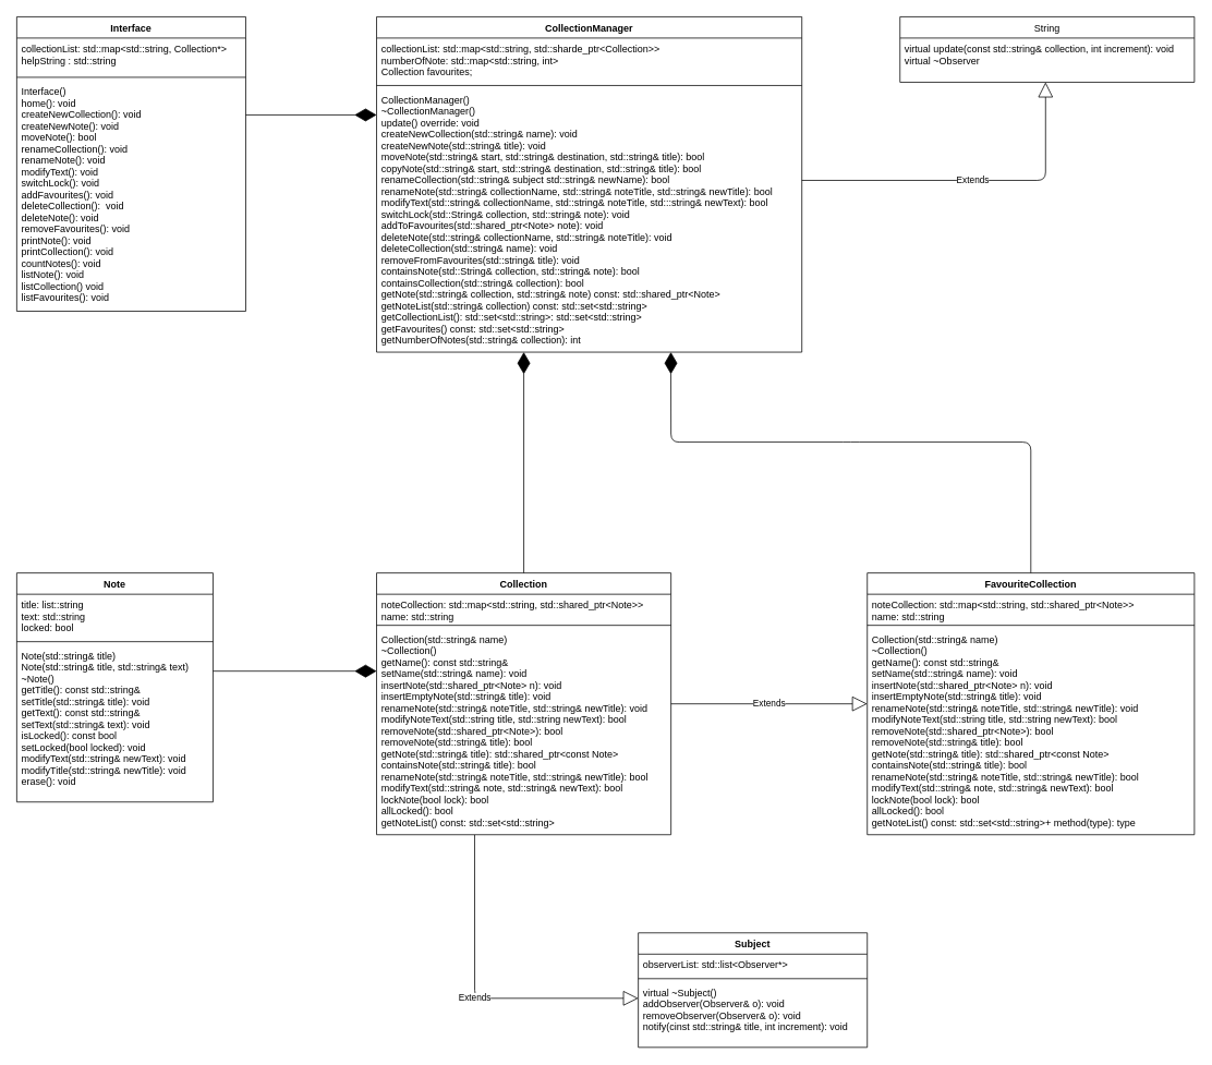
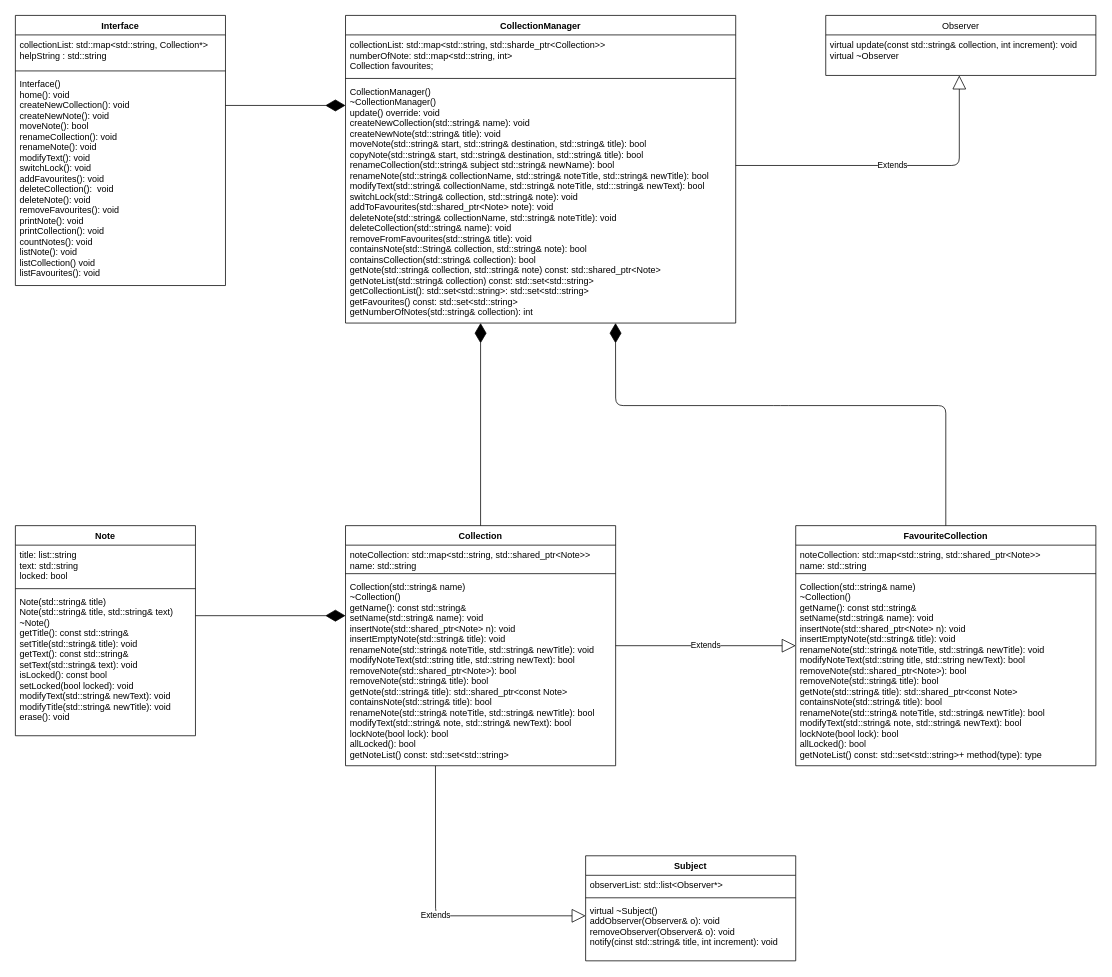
  <mxCell id="0" />
  <mxCell id="1" parent="0" />
  <mxCell id="2" value="Interface" style="swimlane;fontStyle=1;align=center;verticalAlign=top;childLayout=stackLayout;horizontal=1;startSize=26;horizontalStack=0;resizeParent=1;resizeParentMax=0;resizeLast=0;collapsible=1;marginBottom=0;" parent="1" vertex="1"><mxGeometry x="20" y="20" width="280" height="360" as="geometry" /></mxCell>
  <mxCell id="3" value="collectionList: std::map&lt;std::string, Collection*&gt;&#10;helpString : std::string&#10;" style="text;strokeColor=none;fillColor=none;align=left;verticalAlign=top;spacingLeft=4;spacingRight=4;overflow=hidden;rotatable=0;points=[[0,0.5],[1,0.5]];portConstraint=eastwest;" parent="2" vertex="1"><mxGeometry y="26" width="280" height="44" as="geometry" /></mxCell>
  <mxCell id="4" value="" style="line;strokeWidth=1;fillColor=none;align=left;verticalAlign=middle;spacingTop=-1;spacingLeft=3;spacingRight=3;rotatable=0;labelPosition=right;points=[];portConstraint=eastwest;" parent="2" vertex="1"><mxGeometry y="70" width="280" height="8" as="geometry" /></mxCell>
  <mxCell id="5" value="Interface()&#10;home(): void&#10;createNewCollection(): void&#10;createNewNote(): void&#10;moveNote(): bool&#10;renameCollection(): void&#10;renameNote(): void&#10;modifyText(): void&#10;switchLock(): void&#10;addFavourites(): void&#10;deleteCollection():  void&#10;deleteNote(): void&#10;removeFavourites(): void&#10;printNote(): void&#10;printCollection(): void&#10;countNotes(): void&#10;listNote(): void&#10;listCollection() void&#10;listFavourites(): void" style="text;strokeColor=none;fillColor=none;align=left;verticalAlign=top;spacingLeft=4;spacingRight=4;overflow=hidden;rotatable=0;points=[[0,0.5],[1,0.5]];portConstraint=eastwest;" parent="2" vertex="1"><mxGeometry y="78" width="280" height="282" as="geometry" /></mxCell>
  <mxCell id="6" value="Note" style="swimlane;fontStyle=1;align=center;verticalAlign=top;childLayout=stackLayout;horizontal=1;startSize=26;horizontalStack=0;resizeParent=1;resizeParentMax=0;resizeLast=0;collapsible=1;marginBottom=0;" parent="1" vertex="1"><mxGeometry x="20" y="700" width="240" height="280" as="geometry" /></mxCell>
  <mxCell id="7" value="title: list::string&#10;text: std::string&#10;locked: bool" style="text;strokeColor=none;fillColor=none;align=left;verticalAlign=top;spacingLeft=4;spacingRight=4;overflow=hidden;rotatable=0;points=[[0,0.5],[1,0.5]];portConstraint=eastwest;" parent="6" vertex="1"><mxGeometry y="26" width="240" height="54" as="geometry" /></mxCell>
  <mxCell id="8" value="" style="line;strokeWidth=1;fillColor=none;align=left;verticalAlign=middle;spacingTop=-1;spacingLeft=3;spacingRight=3;rotatable=0;labelPosition=right;points=[];portConstraint=eastwest;" parent="6" vertex="1"><mxGeometry y="80" width="240" height="8" as="geometry" /></mxCell>
  <mxCell id="9" value="Note(std::string&amp; title)&#10;Note(std::string&amp; title, std::string&amp; text)&#10;~Note()&#10;getTitle(): const std::string&amp;&#10;setTitle(std::string&amp; title): void&#10;getText(): const std::string&amp;&#10;setText(std::string&amp; text): void&#10;isLocked(): const bool&#10;setLocked(bool locked): void&#10;modifyText(std::string&amp; newText): void&#10;modifyTitle(std::string&amp; newTitle): void&#10;erase(): void&#10;" style="text;strokeColor=none;fillColor=none;align=left;verticalAlign=top;spacingLeft=4;spacingRight=4;overflow=hidden;rotatable=0;points=[[0,0.5],[1,0.5]];portConstraint=eastwest;" parent="6" vertex="1"><mxGeometry y="88" width="240" height="192" as="geometry" /></mxCell>
  <mxCell id="10" value="Collection" style="swimlane;fontStyle=1;align=center;verticalAlign=top;childLayout=stackLayout;horizontal=1;startSize=26;horizontalStack=0;resizeParent=1;resizeParentMax=0;resizeLast=0;collapsible=1;marginBottom=0;" parent="1" vertex="1"><mxGeometry x="460" y="700" width="360" height="320" as="geometry"><mxRectangle x="560" y="720" width="90" height="26" as="alternateBounds" /></mxGeometry></mxCell>
  <mxCell id="11" value="noteCollection: std::map&lt;std::string, std::shared_ptr&lt;Note&gt;&gt;&#10;name: std::string" style="text;strokeColor=none;fillColor=none;align=left;verticalAlign=top;spacingLeft=4;spacingRight=4;overflow=hidden;rotatable=0;points=[[0,0.5],[1,0.5]];portConstraint=eastwest;" parent="10" vertex="1"><mxGeometry y="26" width="360" height="34" as="geometry" /></mxCell>
  <mxCell id="12" value="" style="line;strokeWidth=1;fillColor=none;align=left;verticalAlign=middle;spacingTop=-1;spacingLeft=3;spacingRight=3;rotatable=0;labelPosition=right;points=[];portConstraint=eastwest;" parent="10" vertex="1"><mxGeometry y="60" width="360" height="8" as="geometry" /></mxCell>
  <mxCell id="13" value="Collection(std::string&amp; name)&#10;~Collection()&#10;getName(): const std::string&amp;&#10;setName(std::string&amp; name): void&#10;insertNote(std::shared_ptr&lt;Note&gt; n): void&#10;insertEmptyNote(std::string&amp; title): void&#10;renameNote(std::string&amp; noteTitle, std::string&amp; newTitle): void&#10;modifyNoteText(std::string title, std::string newText): bool&#10;removeNote(std::shared_ptr&lt;Note&gt;): bool&#10;removeNote(std::string&amp; title): bool&#10;getNote(std::string&amp; title): std::shared_ptr&lt;const Note&gt;&#10;containsNote(std::string&amp; title): bool&#10;renameNote(std::string&amp; noteTitle, std::string&amp; newTitle): bool &#10;modifyText(std::string&amp; note, std::string&amp; newText): bool&#10;lockNote(bool lock): bool&#10;allLocked(): bool&#10;getNoteList() const: std::set&lt;std::string&gt;" style="text;strokeColor=none;fillColor=none;align=left;verticalAlign=top;spacingLeft=4;spacingRight=4;overflow=hidden;rotatable=0;points=[[0,0.5],[1,0.5]];portConstraint=eastwest;" parent="10" vertex="1"><mxGeometry y="68" width="360" height="252" as="geometry" /></mxCell>
  <mxCell id="14" value="" style="endArrow=diamondThin;endFill=1;endSize=24;html=1;" parent="1" edge="1"><mxGeometry width="160" relative="1" as="geometry"><mxPoint x="260" y="820" as="sourcePoint" /><mxPoint x="460" y="820" as="targetPoint" /></mxGeometry></mxCell>
  <mxCell id="15" value="CollectionManager" style="swimlane;fontStyle=1;align=center;verticalAlign=top;childLayout=stackLayout;horizontal=1;startSize=26;horizontalStack=0;resizeParent=1;resizeParentMax=0;resizeLast=0;collapsible=1;marginBottom=0;" parent="1" vertex="1"><mxGeometry x="460" y="20" width="520" height="410" as="geometry" /></mxCell>
  <mxCell id="16" value="collectionList: std::map&lt;std::string, std::sharde_ptr&lt;Collection&gt;&gt; &#10;numberOfNote: std::map&lt;std::string, int&gt;&#10;Collection favourites;" style="text;strokeColor=none;fillColor=none;align=left;verticalAlign=top;spacingLeft=4;spacingRight=4;overflow=hidden;rotatable=0;points=[[0,0.5],[1,0.5]];portConstraint=eastwest;" parent="15" vertex="1"><mxGeometry y="26" width="520" height="54" as="geometry" /></mxCell>
  <mxCell id="17" value="" style="line;strokeWidth=1;fillColor=none;align=left;verticalAlign=middle;spacingTop=-1;spacingLeft=3;spacingRight=3;rotatable=0;labelPosition=right;points=[];portConstraint=eastwest;" parent="15" vertex="1"><mxGeometry y="80" width="520" height="8" as="geometry" /></mxCell>
  <mxCell id="18" value="CollectionManager()&#10;~CollectionManager()&#10;update() override: void&#10;createNewCollection(std::string&amp; name): void&#10;createNewNote(std::string&amp; title): void&#10;moveNote(std::string&amp; start, std::string&amp; destination, std::string&amp; title): bool&#10;copyNote(std::string&amp; start, std::string&amp; destination, std::string&amp; title): bool&#10;renameCollection(std::string&amp; subject std::string&amp; newName): bool&#10;renameNote(std::string&amp; collectionName, std::string&amp; noteTitle, std::string&amp; newTitle): bool&#10;modifyText(std::string&amp; collectionName, std::string&amp; noteTitle, std:::string&amp; newText): bool&#10;switchLock(std::String&amp; collection, std::string&amp; note): void&#10;addToFavourites(std::shared_ptr&lt;Note&gt; note): void&#10;deleteNote(std::string&amp; collectionName, std::string&amp; noteTitle): void&#10;deleteCollection(std::string&amp; name): void&#10;removeFromFavourites(std::string&amp; title): void&#10;containsNote(std::String&amp; collection, std::string&amp; note): bool&#10;containsCollection(std::string&amp; collection): bool&#10;getNote(std::string&amp; collection, std::string&amp; note) const: std::shared_ptr&lt;Note&gt;&#10;getNoteList(std::string&amp; collection) const: std::set&lt;std::string&gt;&#10;getCollectionList(): std::set&lt;std::string&gt;: std::set&lt;std::string&gt;&#10;getFavourites() const: std::set&lt;std::string&gt;&#10;getNumberOfNotes(std::string&amp; collection): int" style="text;strokeColor=none;fillColor=none;align=left;verticalAlign=top;spacingLeft=4;spacingRight=4;overflow=hidden;rotatable=0;points=[[0,0.5],[1,0.5]];portConstraint=eastwest;" parent="15" vertex="1"><mxGeometry y="88" width="520" height="322" as="geometry" /></mxCell>
  <mxCell id="19" value="Subject" style="swimlane;fontStyle=1;align=center;verticalAlign=top;childLayout=stackLayout;horizontal=1;startSize=26;horizontalStack=0;resizeParent=1;resizeParentMax=0;resizeLast=0;collapsible=1;marginBottom=0;" parent="1" vertex="1"><mxGeometry x="780" y="1140" width="280" height="140" as="geometry" /></mxCell>
  <mxCell id="20" value="observerList: std::list&lt;Observer*&gt;" style="text;strokeColor=none;fillColor=none;align=left;verticalAlign=top;spacingLeft=4;spacingRight=4;overflow=hidden;rotatable=0;points=[[0,0.5],[1,0.5]];portConstraint=eastwest;" parent="19" vertex="1"><mxGeometry y="26" width="280" height="26" as="geometry" /></mxCell>
  <mxCell id="21" value="" style="line;strokeWidth=1;fillColor=none;align=left;verticalAlign=middle;spacingTop=-1;spacingLeft=3;spacingRight=3;rotatable=0;labelPosition=right;points=[];portConstraint=eastwest;" parent="19" vertex="1"><mxGeometry y="52" width="280" height="8" as="geometry" /></mxCell>
  <mxCell id="22" value="virtual ~Subject()&#10;addObserver(Observer&amp; o): void&#10;removeObserver(Observer&amp; o): void&#10;notify(cinst std::string&amp; title, int increment): void" style="text;strokeColor=none;fillColor=none;align=left;verticalAlign=top;spacingLeft=4;spacingRight=4;overflow=hidden;rotatable=0;points=[[0,0.5],[1,0.5]];portConstraint=eastwest;" parent="19" vertex="1"><mxGeometry y="60" width="280" height="80" as="geometry" /></mxCell>
  <mxCell id="23" value="Extends" style="endArrow=block;endSize=16;endFill=0;html=1;exitX=0.333;exitY=1.001;exitDx=0;exitDy=0;exitPerimeter=0;" parent="1" edge="1" source="13"><mxGeometry width="160" relative="1" as="geometry"><mxPoint x="820" y="820" as="sourcePoint" /><mxPoint x="780" y="1220" as="targetPoint" /><Array as="points"><mxPoint x="580" y="1220" /></Array></mxGeometry></mxCell>
  <mxCell id="24" value="" style="endArrow=diamondThin;endFill=1;endSize=24;html=1;" parent="1" edge="1"><mxGeometry width="160" relative="1" as="geometry"><mxPoint x="300" y="140" as="sourcePoint" /><mxPoint x="460" y="140" as="targetPoint" /></mxGeometry></mxCell>
- <mxCell id="25" value="String" style="swimlane;fontStyle=0;childLayout=stackLayout;horizontal=1;startSize=26;fillColor=none;horizontalStack=0;resizeParent=1;resizeParentMax=0;resizeLast=0;collapsible=1;marginBottom=0;" parent="1" vertex="1"><mxGeometry x="1100" y="20" width="360" height="80" as="geometry" /></mxCell>
+ <mxCell id="25" value="Observer" style="swimlane;fontStyle=0;childLayout=stackLayout;horizontal=1;startSize=26;fillColor=none;horizontalStack=0;resizeParent=1;resizeParentMax=0;resizeLast=0;collapsible=1;marginBottom=0;" parent="1" vertex="1"><mxGeometry x="1100" y="20" width="360" height="80" as="geometry" /></mxCell>
  <mxCell id="26" value="virtual update(const std::string&amp; collection, int increment): void&#10;virtual ~Observer" style="text;strokeColor=none;fillColor=none;align=left;verticalAlign=top;spacingLeft=4;spacingRight=4;overflow=hidden;rotatable=0;points=[[0,0.5],[1,0.5]];portConstraint=eastwest;" parent="25" vertex="1"><mxGeometry y="26" width="360" height="54" as="geometry" /></mxCell>
  <mxCell id="27" value="Extends" style="endArrow=block;endSize=16;endFill=0;html=1;" parent="1" edge="1"><mxGeometry width="160" relative="1" as="geometry"><mxPoint x="980" y="220" as="sourcePoint" /><mxPoint x="1278" y="100" as="targetPoint" /><Array as="points"><mxPoint x="1278" y="220" /></Array></mxGeometry></mxCell>
  <mxCell id="28" value="" style="endArrow=diamondThin;endFill=1;endSize=24;html=1;exitX=0.5;exitY=0;exitDx=0;exitDy=0;" parent="1" edge="1" source="10"><mxGeometry width="160" relative="1" as="geometry"><mxPoint x="639.92" y="690" as="sourcePoint" /><mxPoint x="640" y="430" as="targetPoint" /></mxGeometry></mxCell>
  <mxCell id="29" value="FavouriteCollection" style="swimlane;fontStyle=1;align=center;verticalAlign=top;childLayout=stackLayout;horizontal=1;startSize=26;horizontalStack=0;resizeParent=1;resizeParentMax=0;resizeLast=0;collapsible=1;marginBottom=0;" vertex="1" parent="1"><mxGeometry x="1060" y="700" width="400" height="320" as="geometry" /></mxCell>
  <mxCell id="30" value="noteCollection: std::map&lt;std::string, std::shared_ptr&lt;Note&gt;&gt;&#10;name: std::string" style="text;strokeColor=none;fillColor=none;align=left;verticalAlign=top;spacingLeft=4;spacingRight=4;overflow=hidden;rotatable=0;points=[[0,0.5],[1,0.5]];portConstraint=eastwest;" vertex="1" parent="29"><mxGeometry y="26" width="400" height="34" as="geometry" /></mxCell>
  <mxCell id="31" value="" style="line;strokeWidth=1;fillColor=none;align=left;verticalAlign=middle;spacingTop=-1;spacingLeft=3;spacingRight=3;rotatable=0;labelPosition=right;points=[];portConstraint=eastwest;" vertex="1" parent="29"><mxGeometry y="60" width="400" height="8" as="geometry" /></mxCell>
  <mxCell id="32" value="Collection(std::string&amp; name)&#10;~Collection()&#10;getName(): const std::string&amp;&#10;setName(std::string&amp; name): void&#10;insertNote(std::shared_ptr&lt;Note&gt; n): void&#10;insertEmptyNote(std::string&amp; title): void&#10;renameNote(std::string&amp; noteTitle, std::string&amp; newTitle): void&#10;modifyNoteText(std::string title, std::string newText): bool&#10;removeNote(std::shared_ptr&lt;Note&gt;): bool&#10;removeNote(std::string&amp; title): bool&#10;getNote(std::string&amp; title): std::shared_ptr&lt;const Note&gt;&#10;containsNote(std::string&amp; title): bool&#10;renameNote(std::string&amp; noteTitle, std::string&amp; newTitle): bool &#10;modifyText(std::string&amp; note, std::string&amp; newText): bool&#10;lockNote(bool lock): bool&#10;allLocked(): bool&#10;getNoteList() const: std::set&lt;std::string&gt;+ method(type): type" style="text;strokeColor=none;fillColor=none;align=left;verticalAlign=top;spacingLeft=4;spacingRight=4;overflow=hidden;rotatable=0;points=[[0,0.5],[1,0.5]];portConstraint=eastwest;" vertex="1" parent="29"><mxGeometry y="68" width="400" height="252" as="geometry" /></mxCell>
  <mxCell id="33" value="Extends" style="endArrow=block;endSize=16;endFill=0;html=1;" edge="1" parent="1"><mxGeometry width="160" relative="1" as="geometry"><mxPoint x="820" y="860" as="sourcePoint" /><mxPoint x="1060" y="860" as="targetPoint" /></mxGeometry></mxCell>
  <mxCell id="34" value="" style="endArrow=diamondThin;endFill=1;endSize=24;html=1;exitX=0.5;exitY=0;exitDx=0;exitDy=0;entryX=0.692;entryY=1;entryDx=0;entryDy=0;entryPerimeter=0;" edge="1" parent="1" source="29" target="18"><mxGeometry width="160" relative="1" as="geometry"><mxPoint x="1260" y="660" as="sourcePoint" /><mxPoint x="1420" y="660" as="targetPoint" /><Array as="points"><mxPoint x="1260" y="540" /><mxPoint x="1040" y="540" /><mxPoint x="820" y="540" /></Array></mxGeometry></mxCell>
